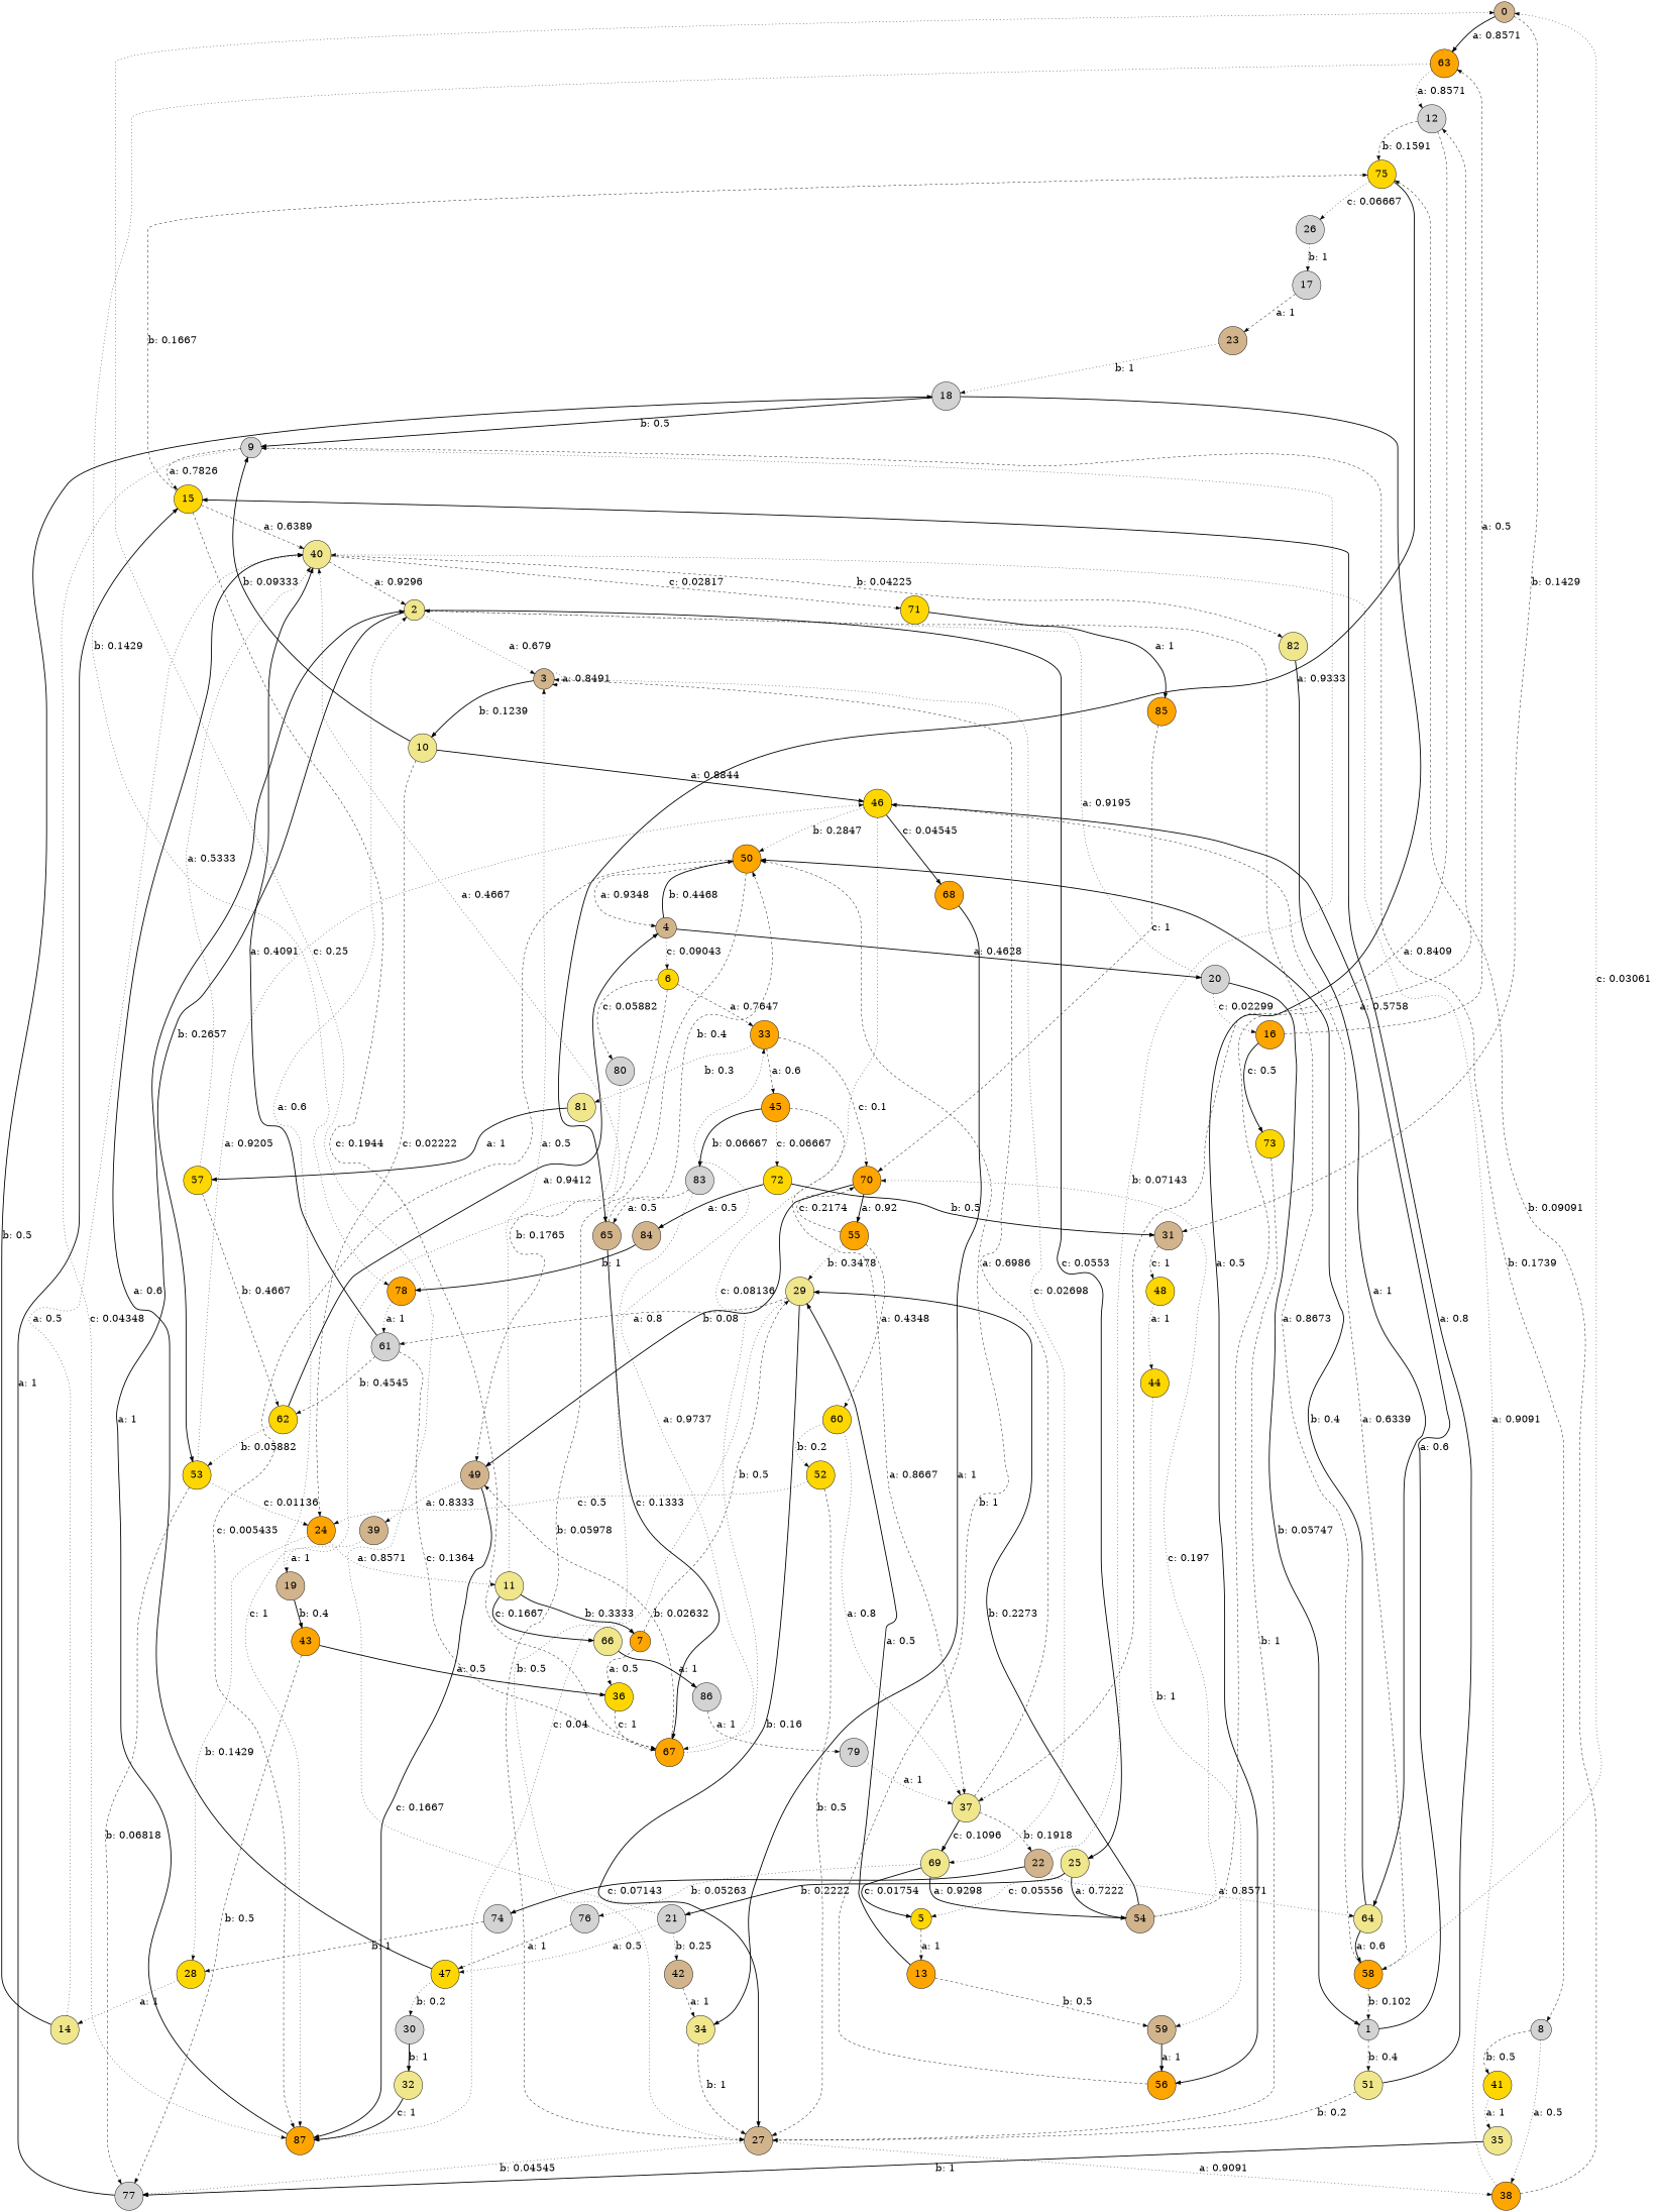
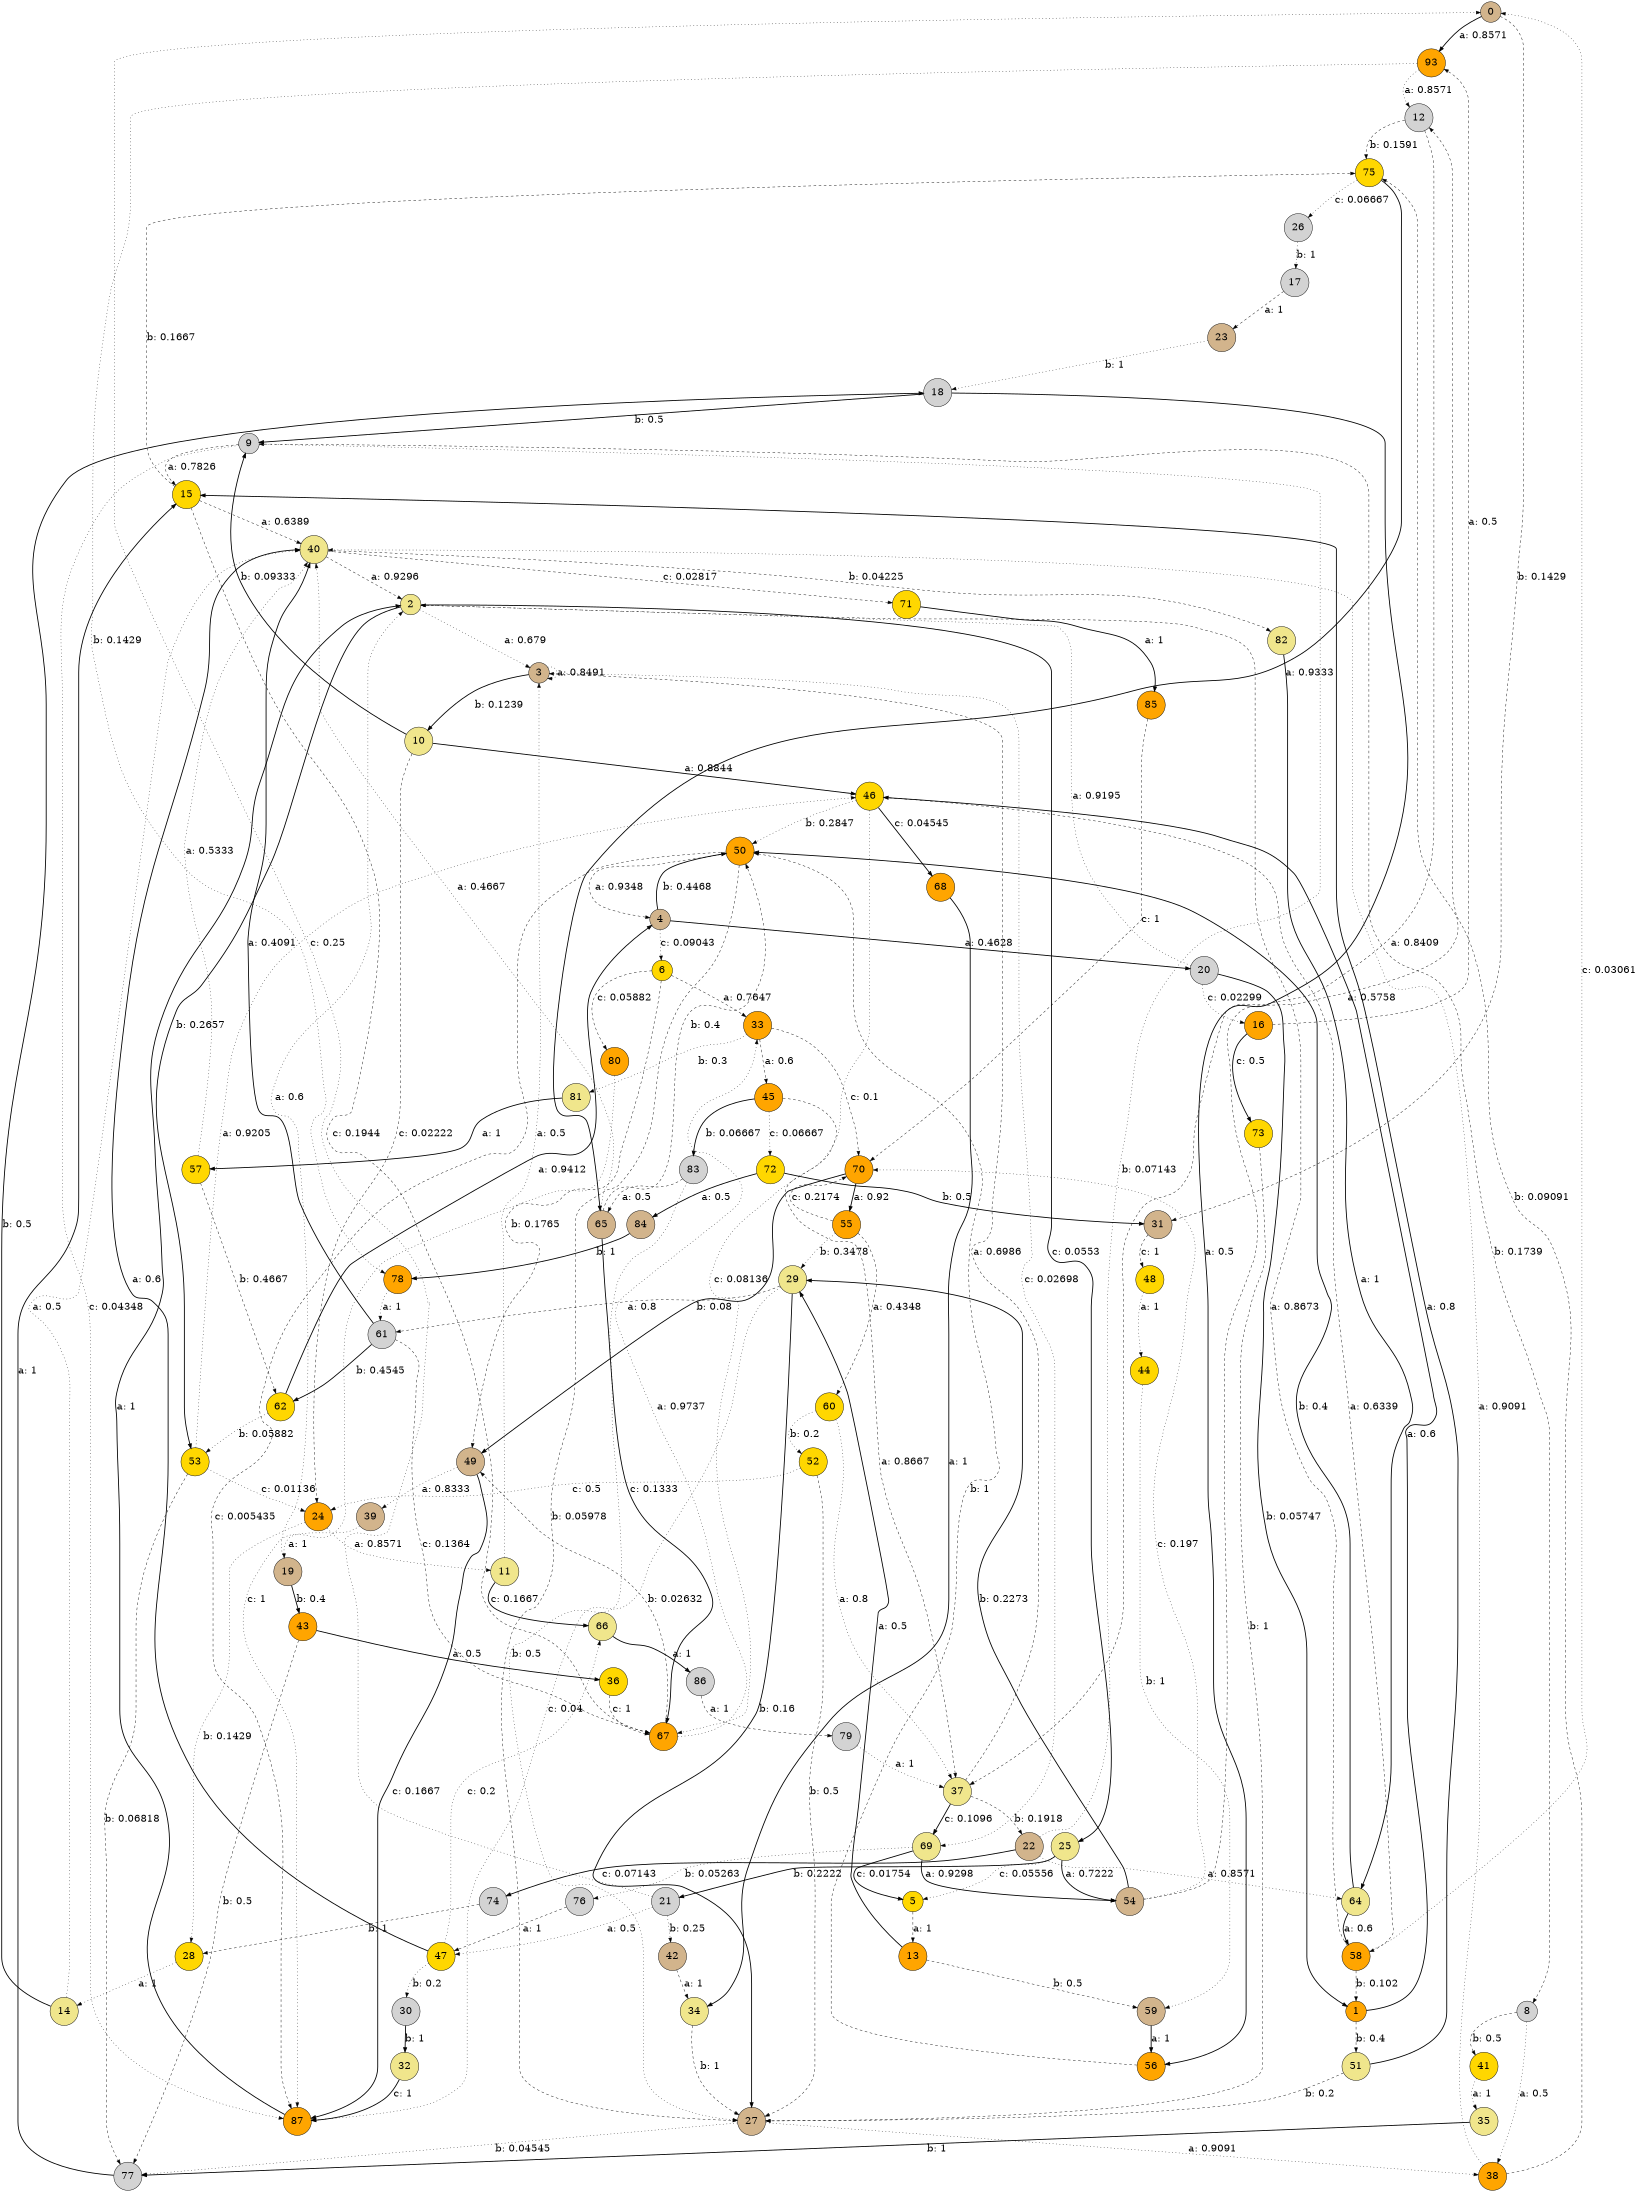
  digraph {
    node [fillcolor=orange fontsize=24 shape=circle style=filled]
    edge [fontsize=24 style=dashed]
    0 [fillcolor=tan]
-   63
+   63 [label=93]
    31 [fillcolor=tan]
    12 [fillcolor=lightgrey]
    78
    48 [fillcolor=gold]
    75 [fillcolor=gold]
    37 [fillcolor=khaki]
    61 [fillcolor=lightgrey]
    44 [fillcolor=gold]
-   1 [fillcolor=lightgrey]
+   1
    46 [fillcolor=gold]
    51 [fillcolor=khaki]
    50
    67
    58
    68
    15 [fillcolor=gold]
    27 [fillcolor=tan]
    4 [fillcolor=tan]
    87
    33
    49 [fillcolor=tan]
    2 [fillcolor=khaki]
    40 [fillcolor=khaki]
    77 [fillcolor=lightgrey]
    38
    3 [fillcolor=tan]
    53 [fillcolor=gold]
    25 [fillcolor=khaki]
    10 [fillcolor=khaki]
    69 [fillcolor=khaki]
    24
    5 [fillcolor=gold]
    21 [fillcolor=lightgrey]
    54 [fillcolor=tan]
    9 [fillcolor=lightgrey]
    76 [fillcolor=lightgrey]
    11 [fillcolor=khaki]
    28 [fillcolor=gold]
    13
    47 [fillcolor=gold]
    42 [fillcolor=tan]
    29 [fillcolor=khaki]
    70
    8 [fillcolor=lightgrey]
    20 [fillcolor=lightgrey]
    6 [fillcolor=gold]
    16
-   80 [fillcolor=lightgrey]
+   80
    73 [fillcolor=gold]
    45
    81 [fillcolor=khaki]
    39 [fillcolor=tan]
    59 [fillcolor=tan]
    56
    83 [fillcolor=lightgrey]
    72 [fillcolor=gold]
    57 [fillcolor=gold]
    55
    19 [fillcolor=tan]
-   7
    36 [fillcolor=gold]
    62 [fillcolor=gold]
    41 [fillcolor=gold]
    35 [fillcolor=khaki]
    26 [fillcolor=lightgrey]
    65 [fillcolor=tan]
    82 [fillcolor=khaki]
    71 [fillcolor=gold]
    66 [fillcolor=khaki]
    14 [fillcolor=khaki]
    86 [fillcolor=lightgrey]
    79 [fillcolor=lightgrey]
    22 [fillcolor=tan]
    64 [fillcolor=khaki]
    74 [fillcolor=lightgrey]
    17 [fillcolor=lightgrey]
    18 [fillcolor=lightgrey]
    85
    23 [fillcolor=tan]
    43
    30 [fillcolor=lightgrey]
    34 [fillcolor=khaki]
    32 [fillcolor=khaki]
    84 [fillcolor=tan]
    60 [fillcolor=gold]
    52 [fillcolor=gold]
    0 -> 63 [label="a: 0.8571   " style=bold]
    0 -> 31 [label="b: 0.1429   "]
    63 -> 12 [label="a: 0.8571   " style=dotted]
    63 -> 78 [label="b: 0.1429   " style=dotted]
    31 -> 48 [label="c: 1        "]
    12 -> 75 [label="b: 0.1591   "]
    12 -> 37 [label="a: 0.8409   "]
    78 -> 61 [label="a: 1        " style=dotted]
    48 -> 44 [label="a: 1        " style=dotted]
    75 -> 26 [label="c: 0.06667  " style=dotted]
    75 -> 65 [label="a: 0.9333   " style=bold]
    37 -> 3 [label="a: 0.6986   "]
    37 -> 69 [label="c: 0.1096   " style=bold]
    37 -> 22 [label="b: 0.1918   "]
    61 -> 67 [label="c: 0.1364   "]
    61 -> 40 [label="a: 0.4091   " style=bold]
-   61 -> 62 [label="b: 0.4545   "]
+   61 -> 62 [label="b: 0.4545   " style=bold]
    44 -> 59 [label="b: 1        " style=dotted]
    1 -> 46 [label="a: 0.6      " style=bold]
    1 -> 51 [label="b: 0.4      "]
    46 -> 50 [label="b: 0.2847   " style=dotted]
    46 -> 67 [label="c: 0.08136  " style=dotted]
    46 -> 58 [label="a: 0.6339   "]
    46 -> 68 [label="c: 0.04545  " style=bold]
    51 -> 15 [label="a: 0.8      " style=bold]
    51 -> 27 [label="b: 0.2      "]
    50 -> 27 [label="b: 0.05978  "]
    50 -> 4 [label="a: 0.9348   "]
    50 -> 87 [label="c: 0.005435  "]
    67 -> 33 [label="a: 0.9737   " style=dotted]
    67 -> 49 [label="b: 0.02632  "]
    58 -> 0 [label="c: 0.03061  " style=dotted]
    58 -> 1 [label="b: 0.102    "]
    58 -> 2 [label="a: 0.8673   "]
    68 -> 34 [label="a: 1        " style=bold]
    15 -> 75 [label="b: 0.1667   "]
    15 -> 67 [label="c: 0.1944   "]
    15 -> 40 [label="a: 0.6389   "]
    27 -> 77 [label="b: 0.04545  " style=dotted]
    27 -> 38 [label="a: 0.9091   " style=dotted]
    4 -> 50 [label="b: 0.4468   " style=bold]
    4 -> 20 [label="a: 0.4628   " style=bold]
    4 -> 6 [label="c: 0.09043  " style=dotted]
    87 -> 2 [label="a: 1        " style=bold]
    33 -> 70 [label="c: 0.1      "]
    33 -> 45 [label="a: 0.6      "]
    33 -> 81 [label="b: 0.3      " style=dotted]
    49 -> 87 [label="c: 0.1667   " style=bold]
    49 -> 39 [label="a: 0.8333   " style=dotted]
    2 -> 3 [label="a: 0.679    " style=dotted]
    2 -> 53 [label="b: 0.2657   " style=bold]
    2 -> 25 [label="c: 0.0553   " style=bold]
    40 -> 2 [label="a: 0.9296   "]
    40 -> 82 [label="b: 0.04225  "]
    40 -> 71 [label="c: 0.02817  "]
    77 -> 15 [label="a: 1        " style=bold]
    38 -> 75 [label="b: 0.09091  "]
    38 -> 40 [label="a: 0.9091   " style=dotted]
    3 -> 3 [label="a: 0.8491   " style=dotted]
    3 -> 10 [label="b: 0.1239   " style=bold]
    3 -> 69 [label="c: 0.02698  " style=dotted]
    53 -> 46 [label="a: 0.9205   " style=dotted]
    53 -> 77 [label="b: 0.06818  "]
    53 -> 24 [label="c: 0.01136  " style=dotted]
    25 -> 5 [label="c: 0.05556  " style=dotted]
    25 -> 21 [label="b: 0.2222   " style=bold]
    25 -> 54 [label="a: 0.7222   " style=bold]
    10 -> 46 [label="a: 0.8844   " style=bold]
    10 -> 24 [label="c: 0.02222  "]
    10 -> 9 [label="b: 0.09333  " style=bold]
    69 -> 5 [label="c: 0.01754  " style=bold]
    69 -> 54 [label="a: 0.9298   " style=bold]
    69 -> 76 [label="b: 0.05263  " style=dotted]
    24 -> 11 [label="a: 0.8571   " style=dotted]
    24 -> 28 [label="b: 0.1429   " style=dotted]
    5 -> 13 [label="a: 1        "]
    21 -> 0 [label="c: 0.25     " style=dotted]
    21 -> 47 [label="a: 0.5      " style=dotted]
    21 -> 42 [label="b: 0.25     " style=dotted]
    54 -> 12 [label="a: 0.5758   "]
    54 -> 29 [label="b: 0.2273   " style=bold]
    54 -> 70 [label="c: 0.197    " style=dotted]
    9 -> 15 [label="a: 0.7826   "]
    9 -> 87 [label="c: 0.04348  " style=dotted]
    9 -> 8 [label="b: 0.1739   "]
    76 -> 47 [label="a: 1        "]
    11 -> 3 [label="a: 0.5      " style=dotted]
-   11 -> 7 [label="b: 0.3333   " style=bold]
    11 -> 66 [label="c: 0.1667   " style=bold]
    28 -> 14 [label="a: 1        " style=dotted]
    13 -> 29 [label="a: 0.5      " style=bold]
    13 -> 59 [label="b: 0.5      "]
    47 -> 40 [label="a: 0.6      " style=bold]
+   47 -> 66 [label="c: 0.2      " style=dotted]
    47 -> 30 [label="b: 0.2      " style=dotted]
    42 -> 34 [label="a: 1        "]
    29 -> 61 [label="a: 0.8      "]
    29 -> 27 [label="b: 0.16     " style=bold]
    29 -> 87 [label="c: 0.04     " style=dotted]
    70 -> 49 [label="b: 0.08     " style=bold]
    70 -> 55 [label="a: 0.92     " style=bold]
    8 -> 38 [label="a: 0.5      " style=dotted]
    8 -> 41 [label="b: 0.5      "]
    20 -> 1 [label="b: 0.05747  " style=bold]
    20 -> 2 [label="a: 0.9195   " style=dotted]
    20 -> 16 [label="c: 0.02299  " style=dotted]
    6 -> 33 [label="a: 0.7647   "]
    6 -> 49 [label="b: 0.1765   "]
    6 -> 80 [label="c: 0.05882  "]
    16 -> 63 [label="a: 0.5      "]
    16 -> 73 [label="c: 0.5      " style=bold]
    80 -> 87 [label="c: 1        " style=dotted]
    73 -> 27 [label="b: 1        "]
    45 -> 37 [label="a: 0.8667   "]
    45 -> 83 [label="b: 0.06667  " style=bold]
    45 -> 72 [label="c: 0.06667  " style=dotted]
    81 -> 57 [label="a: 1        " style=bold]
    39 -> 19 [label="a: 1        " style=dotted]
    59 -> 56 [label="a: 1        " style=bold]
    56 -> 50 [label="b: 1        "]
    83 -> 27 [label="b: 0.5      " style=dotted]
    83 -> 65 [label="a: 0.5      "]
    72 -> 31 [label="b: 0.5      " style=bold]
    72 -> 84 [label="a: 0.5      " style=bold]
    57 -> 40 [label="a: 0.5333   " style=dotted]
    57 -> 62 [label="b: 0.4667   "]
    55 -> 29 [label="b: 0.3478   " style=dotted]
    55 -> 70 [label="c: 0.2174   "]
    55 -> 60 [label="a: 0.4348   "]
    19 -> 2 [label="a: 0.6      " style=dotted]
    19 -> 43 [label="b: 0.4      " style=bold]
-   7 -> 29 [label="b: 0.5      "]
-   7 -> 36 [label="a: 0.5      "]
    36 -> 67 [label="c: 1        "]
    62 -> 4 [label="a: 0.9412   " style=bold]
    62 -> 53 [label="b: 0.05882  " style=dotted]
    41 -> 35 [label="a: 1        " style=dotted]
    35 -> 77 [label="b: 1        " style=bold]
    26 -> 17 [label="b: 1        " style=dotted]
    65 -> 50 [label="b: 0.4      "]
    65 -> 67 [label="c: 0.1333   " style=bold]
    65 -> 40 [label="a: 0.4667   " style=dotted]
    82 -> 64 [label="a: 1        " style=bold]
    71 -> 85 [label="a: 1        " style=bold]
    66 -> 86 [label="a: 1        " style=bold]
    14 -> 40 [label="a: 0.5      " style=dotted]
    14 -> 18 [label="b: 0.5      " style=bold]
    86 -> 79 [label="a: 1        "]
    79 -> 37 [label="a: 1        " style=dotted]
    22 -> 9 [label="b: 0.07143  " style=dotted]
    22 -> 64 [label="a: 0.8571   " style=dotted]
    22 -> 74 [label="c: 0.07143  " style=bold]
    64 -> 50 [label="b: 0.4      " style=bold]
    64 -> 58 [label="a: 0.6      " style=bold]
    74 -> 28 [label="b: 1        "]
    17 -> 23 [label="a: 1        "]
    18 -> 9 [label="b: 0.5      " style=bold]
    18 -> 56 [label="a: 0.5      " style=bold]
    85 -> 70 [label="c: 1        "]
    23 -> 18 [label="b: 1        " style=dotted]
    43 -> 77 [label="b: 0.5      "]
    43 -> 36 [label="a: 0.5      " style=bold]
    30 -> 32 [label="b: 1        " style=bold]
    34 -> 27 [label="b: 1        "]
    32 -> 87 [label="c: 1        " style=bold]
    84 -> 78 [label="b: 1        " style=bold]
    60 -> 37 [label="a: 0.8      " style=dotted]
    60 -> 52 [label="b: 0.2      " style=dotted]
    52 -> 27 [label="b: 0.5      "]
    52 -> 24 [label="c: 0.5      " style=dotted]
  }
